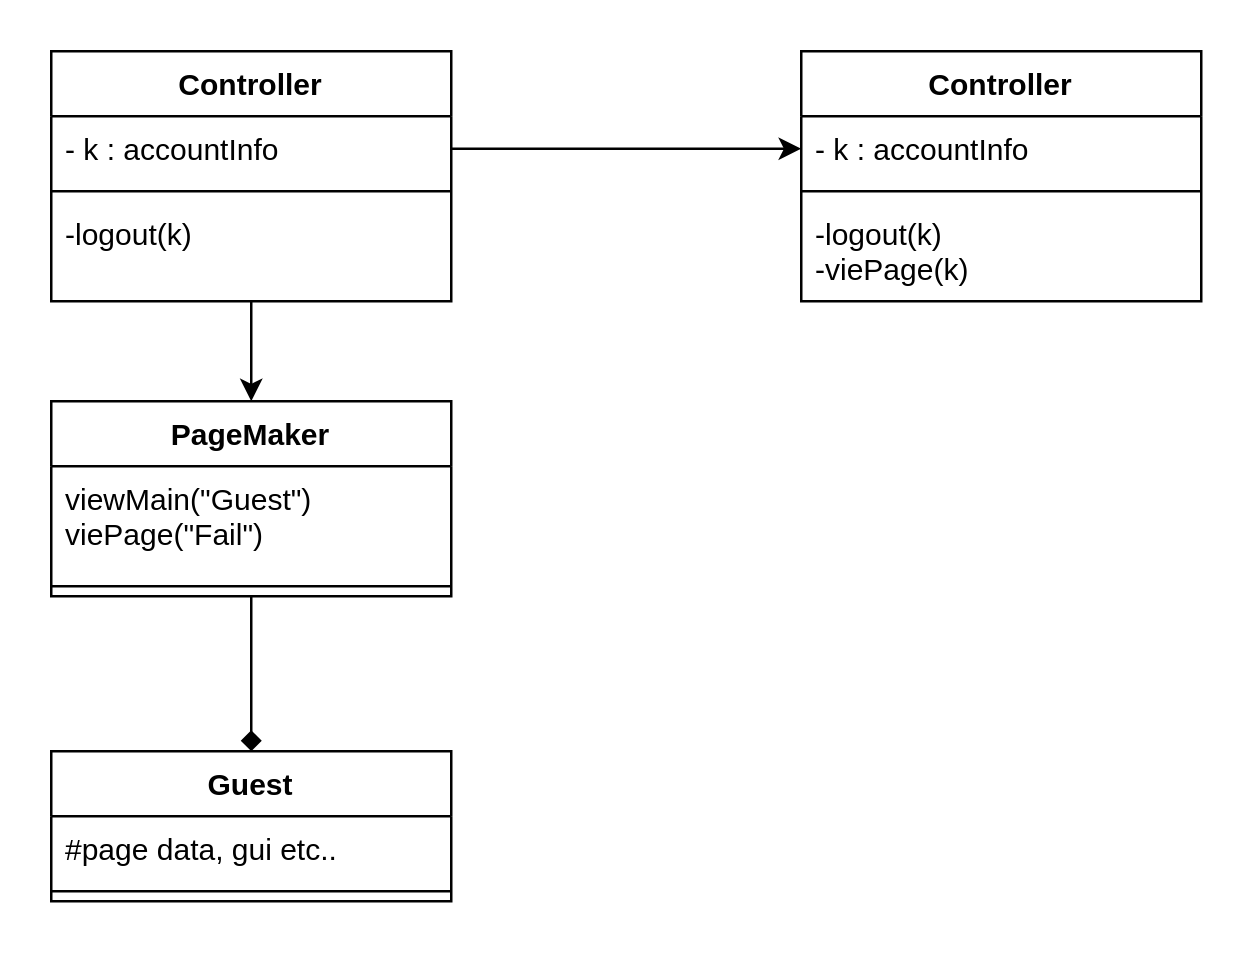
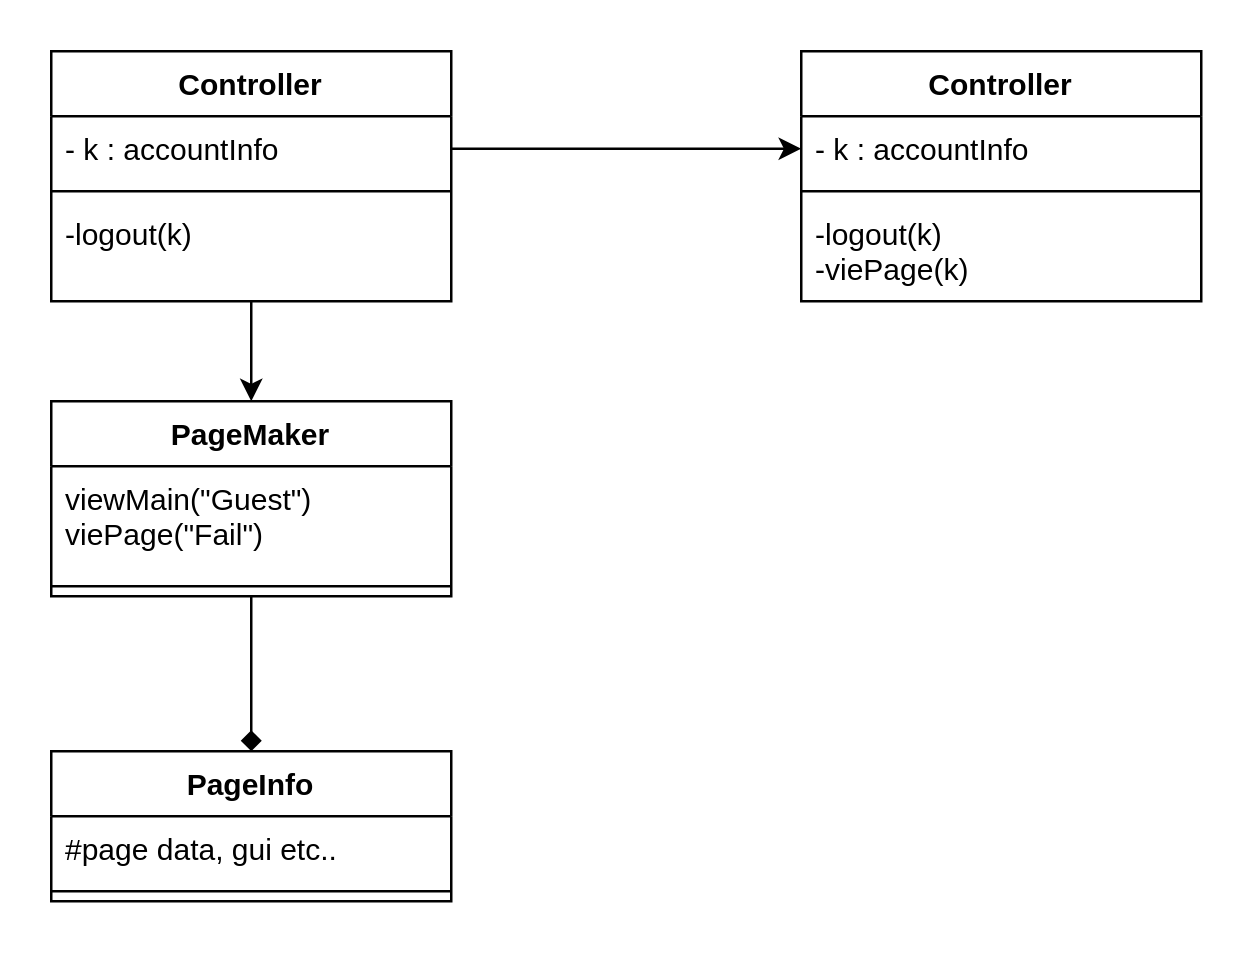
  <mxCell id="0" />
  <mxCell id="1" parent="0" />
  <mxCell id="2" style="edgeStyle=orthogonalEdgeStyle;rounded=0;orthogonalLoop=1;jettySize=auto;html=1;entryX=0.5;entryY=0;entryDx=0;entryDy=0;" edge="1" parent="1" source="3" target="8"><mxGeometry relative="1" as="geometry" /></mxCell>
  <mxCell id="3" value="Controller" style="swimlane;fontStyle=1;align=center;verticalAlign=top;childLayout=stackLayout;horizontal=1;startSize=26;horizontalStack=0;resizeParent=1;resizeParentMax=0;resizeLast=0;collapsible=1;marginBottom=0;" vertex="1" parent="1"><mxGeometry x="20" y="20" width="160" height="100" as="geometry" /></mxCell>
  <mxCell id="4" value="- k : accountInfo" style="text;strokeColor=none;fillColor=none;align=left;verticalAlign=top;spacingLeft=4;spacingRight=4;overflow=hidden;rotatable=0;points=[[0,0.5],[1,0.5]];portConstraint=eastwest;" vertex="1" parent="3"><mxGeometry y="26" width="160" height="26" as="geometry" /></mxCell>
  <mxCell id="5" value="" style="line;strokeWidth=1;fillColor=none;align=left;verticalAlign=middle;spacingTop=-1;spacingLeft=3;spacingRight=3;rotatable=0;labelPosition=right;points=[];portConstraint=eastwest;" vertex="1" parent="3"><mxGeometry y="52" width="160" height="8" as="geometry" /></mxCell>
  <mxCell id="6" value="-logout(k)" style="text;strokeColor=none;fillColor=none;align=left;verticalAlign=top;spacingLeft=4;spacingRight=4;overflow=hidden;rotatable=0;points=[[0,0.5],[1,0.5]];portConstraint=eastwest;" vertex="1" parent="3"><mxGeometry y="60" width="160" height="40" as="geometry" /></mxCell>
  <mxCell id="7" style="edgeStyle=orthogonalEdgeStyle;rounded=0;orthogonalLoop=1;jettySize=auto;html=1;exitX=0.5;exitY=1;exitDx=0;exitDy=0;entryX=0.5;entryY=0;entryDx=0;entryDy=0;endArrow=diamond;" edge="1" parent="1" source="8" target="11"><mxGeometry relative="1" as="geometry" /></mxCell>
  <mxCell id="8" value="PageMaker" style="swimlane;fontStyle=1;align=center;verticalAlign=top;childLayout=stackLayout;horizontal=1;startSize=26;horizontalStack=0;resizeParent=1;resizeParentMax=0;resizeLast=0;collapsible=1;marginBottom=0;" vertex="1" parent="1"><mxGeometry x="20" y="160" width="160" height="78" as="geometry" /></mxCell>
  <mxCell id="9" value="viewMain(&quot;Guest&quot;)&#10;viePage(&quot;Fail&quot;)" style="text;strokeColor=none;fillColor=none;align=left;verticalAlign=top;spacingLeft=4;spacingRight=4;overflow=hidden;rotatable=0;points=[[0,0.5],[1,0.5]];portConstraint=eastwest;" vertex="1" parent="8"><mxGeometry y="26" width="160" height="44" as="geometry" /></mxCell>
  <mxCell id="10" value="" style="line;strokeWidth=1;fillColor=none;align=left;verticalAlign=middle;spacingTop=-1;spacingLeft=3;spacingRight=3;rotatable=0;labelPosition=right;points=[];portConstraint=eastwest;" vertex="1" parent="8"><mxGeometry y="70" width="160" height="8" as="geometry" /></mxCell>
- <mxCell id="11" value="Guest" style="swimlane;fontStyle=1;align=center;verticalAlign=top;childLayout=stackLayout;horizontal=1;startSize=26;horizontalStack=0;resizeParent=1;resizeParentMax=0;resizeLast=0;collapsible=1;marginBottom=0;" vertex="1" parent="1"><mxGeometry x="20" y="300" width="160" height="60" as="geometry" /></mxCell>
+ <mxCell id="11" value="PageInfo" style="swimlane;fontStyle=1;align=center;verticalAlign=top;childLayout=stackLayout;horizontal=1;startSize=26;horizontalStack=0;resizeParent=1;resizeParentMax=0;resizeLast=0;collapsible=1;marginBottom=0;" vertex="1" parent="1"><mxGeometry x="20" y="300" width="160" height="60" as="geometry" /></mxCell>
  <mxCell id="12" value="#page data, gui etc.." style="text;strokeColor=none;fillColor=none;align=left;verticalAlign=top;spacingLeft=4;spacingRight=4;overflow=hidden;rotatable=0;points=[[0,0.5],[1,0.5]];portConstraint=eastwest;" vertex="1" parent="11"><mxGeometry y="26" width="160" height="26" as="geometry" /></mxCell>
  <mxCell id="13" value="" style="line;strokeWidth=1;fillColor=none;align=left;verticalAlign=middle;spacingTop=-1;spacingLeft=3;spacingRight=3;rotatable=0;labelPosition=right;points=[];portConstraint=eastwest;" vertex="1" parent="11"><mxGeometry y="52" width="160" height="8" as="geometry" /></mxCell>
  <mxCell id="14" value="Controller" style="swimlane;fontStyle=1;align=center;verticalAlign=top;childLayout=stackLayout;horizontal=1;startSize=26;horizontalStack=0;resizeParent=1;resizeParentMax=0;resizeLast=0;collapsible=1;marginBottom=0;" vertex="1" parent="1"><mxGeometry x="320" y="20" width="160" height="100" as="geometry" /></mxCell>
  <mxCell id="15" value="- k : accountInfo" style="text;strokeColor=none;fillColor=none;align=left;verticalAlign=top;spacingLeft=4;spacingRight=4;overflow=hidden;rotatable=0;points=[[0,0.5],[1,0.5]];portConstraint=eastwest;" vertex="1" parent="14"><mxGeometry y="26" width="160" height="26" as="geometry" /></mxCell>
  <mxCell id="16" value="" style="line;strokeWidth=1;fillColor=none;align=left;verticalAlign=middle;spacingTop=-1;spacingLeft=3;spacingRight=3;rotatable=0;labelPosition=right;points=[];portConstraint=eastwest;" vertex="1" parent="14"><mxGeometry y="52" width="160" height="8" as="geometry" /></mxCell>
  <mxCell id="17" value="-logout(k)&#10;-viePage(k)" style="text;strokeColor=none;fillColor=none;align=left;verticalAlign=top;spacingLeft=4;spacingRight=4;overflow=hidden;rotatable=0;points=[[0,0.5],[1,0.5]];portConstraint=eastwest;" vertex="1" parent="14"><mxGeometry y="60" width="160" height="40" as="geometry" /></mxCell>
  <mxCell id="18" style="edgeStyle=orthogonalEdgeStyle;rounded=0;orthogonalLoop=1;jettySize=auto;html=1;" edge="1" parent="1" source="4" target="15"><mxGeometry relative="1" as="geometry" /></mxCell>
